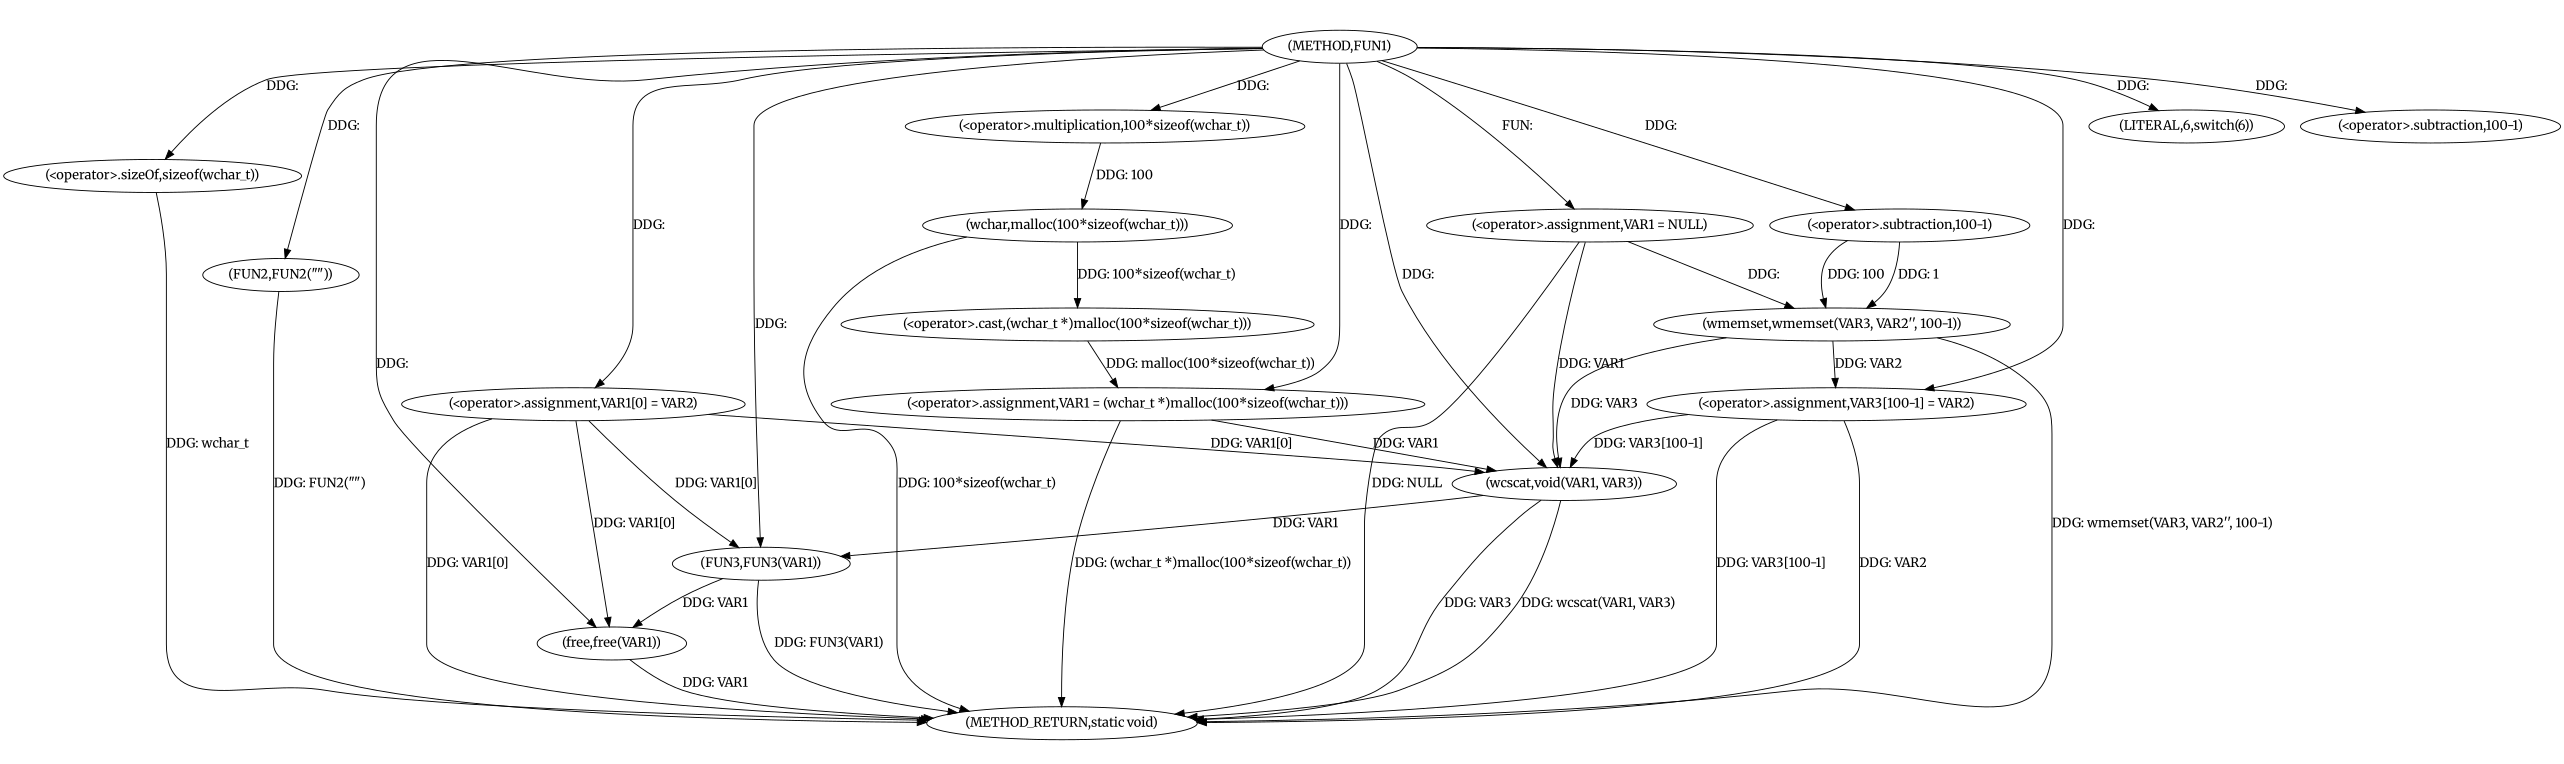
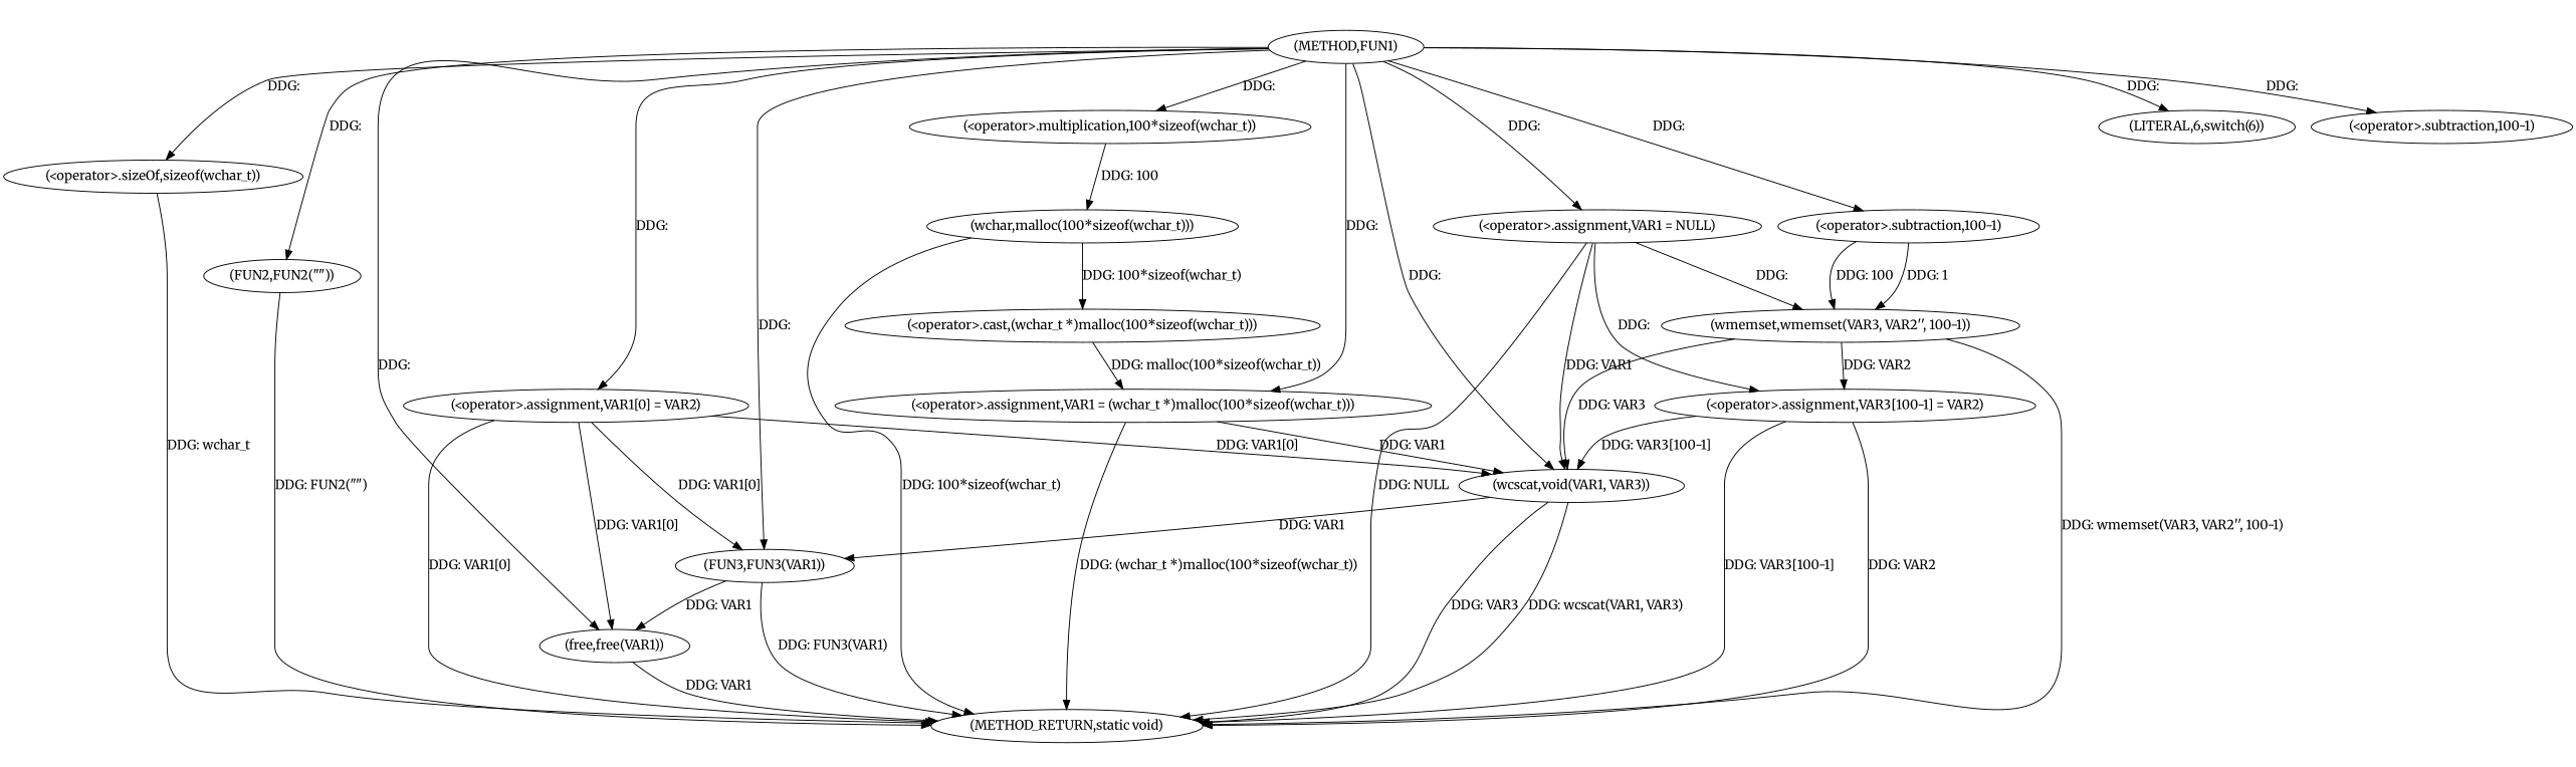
  digraph {
    fontname=Merriweather
    node [fontname=Merriweather]
    edge [fontname=Merriweather]
    n1 [label="(METHOD,FUN1)"]
    n2 [label="(<operator>.assignment,VAR1 = NULL)"]
    n3 [label="(LITERAL,6,switch(6))"]
    n4 [label="(<operator>.assignment,VAR1 = (wchar_t *)malloc(100*sizeof(wchar_t)))"]
    n5 [label="(<operator>.multiplication,100*sizeof(wchar_t))"]
    n6 [label="(<operator>.sizeOf,sizeof(wchar_t))"]
    n7 [label="(<operator>.assignment,VAR1[0] = VAR2)"]
    n8 [label="(FUN2,FUN2(\"\"))"]
    n9 [label="(<operator>.subtraction,100-1)"]
    n10 [label="(<operator>.assignment,VAR3[100-1] = VAR2)"]
    n11 [label="(<operator>.subtraction,100-1)"]
    n12 [label="(wcscat,void(VAR1, VAR3))"]
    n13 [label="(FUN3,FUN3(VAR1))"]
    n14 [label="(free,free(VAR1))"]
    n15 [label="(wmemset,wmemset(VAR3, VAR2'', 100-1))"]
    n16 [label="(METHOD_RETURN,static void)"]
    n17 [label="(wchar,malloc(100*sizeof(wchar_t)))"]
    n18 [label="(<operator>.cast,(wchar_t *)malloc(100*sizeof(wchar_t)))"]
-   n1 -> n2 [label="FUN: "]
+   n1 -> n2 [label="DDG: "]
    n1 -> n3 [label="DDG: "]
    n1 -> n4 [label="DDG: "]
    n1 -> n5 [label="DDG: "]
    n1 -> n6 [label="DDG: "]
    n1 -> n7 [label="DDG: "]
    n1 -> n8 [label="DDG: "]
    n1 -> n9 [label="DDG: "]
-   n1 -> n10 [label="DDG: "]
+   n2 -> n10 [label="DDG: "]
    n1 -> n11 [label="DDG: "]
    n1 -> n12 [label="DDG: "]
    n1 -> n13 [label="DDG: "]
    n1 -> n14 [label="DDG: "]
    n2 -> n12 [label="DDG: VAR1"]
    n2 -> n15 [label="DDG: "]
    n2 -> n16 [label="DDG: NULL"]
    n4 -> n12 [label="DDG: VAR1"]
    n4 -> n16 [label="DDG: (wchar_t *)malloc(100*sizeof(wchar_t))"]
    n5 -> n17 [label="DDG: 100"]
    n6 -> n16 [label="DDG: wchar_t"]
    n7 -> n12 [label="DDG: VAR1[0]"]
    n7 -> n13 [label="DDG: VAR1[0]"]
    n7 -> n14 [label="DDG: VAR1[0]"]
    n7 -> n16 [label="DDG: VAR1[0]"]
    n8 -> n16 [label="DDG: FUN2(\"\")"]
    n9 -> n15 [label="DDG: 100"]
    n9 -> n15 [label="DDG: 1"]
    n10 -> n12 [label="DDG: VAR3[100-1]"]
    n10 -> n16 [label="DDG: VAR2"]
    n10 -> n16 [label="DDG: VAR3[100-1]"]
    n12 -> n13 [label="DDG: VAR1"]
    n12 -> n16 [label="DDG: VAR3"]
    n12 -> n16 [label="DDG: wcscat(VAR1, VAR3)"]
    n13 -> n14 [label="DDG: VAR1"]
    n13 -> n16 [label="DDG: FUN3(VAR1)"]
    n14 -> n16 [label="DDG: VAR1"]
    n15 -> n10 [label="DDG: VAR2"]
    n15 -> n12 [label="DDG: VAR3"]
    n15 -> n16 [label="DDG: wmemset(VAR3, VAR2'', 100-1)"]
    n17 -> n16 [label="DDG: 100*sizeof(wchar_t)"]
    n17 -> n18 [label="DDG: 100*sizeof(wchar_t)"]
    n18 -> n4 [label="DDG: malloc(100*sizeof(wchar_t))"]
  }
